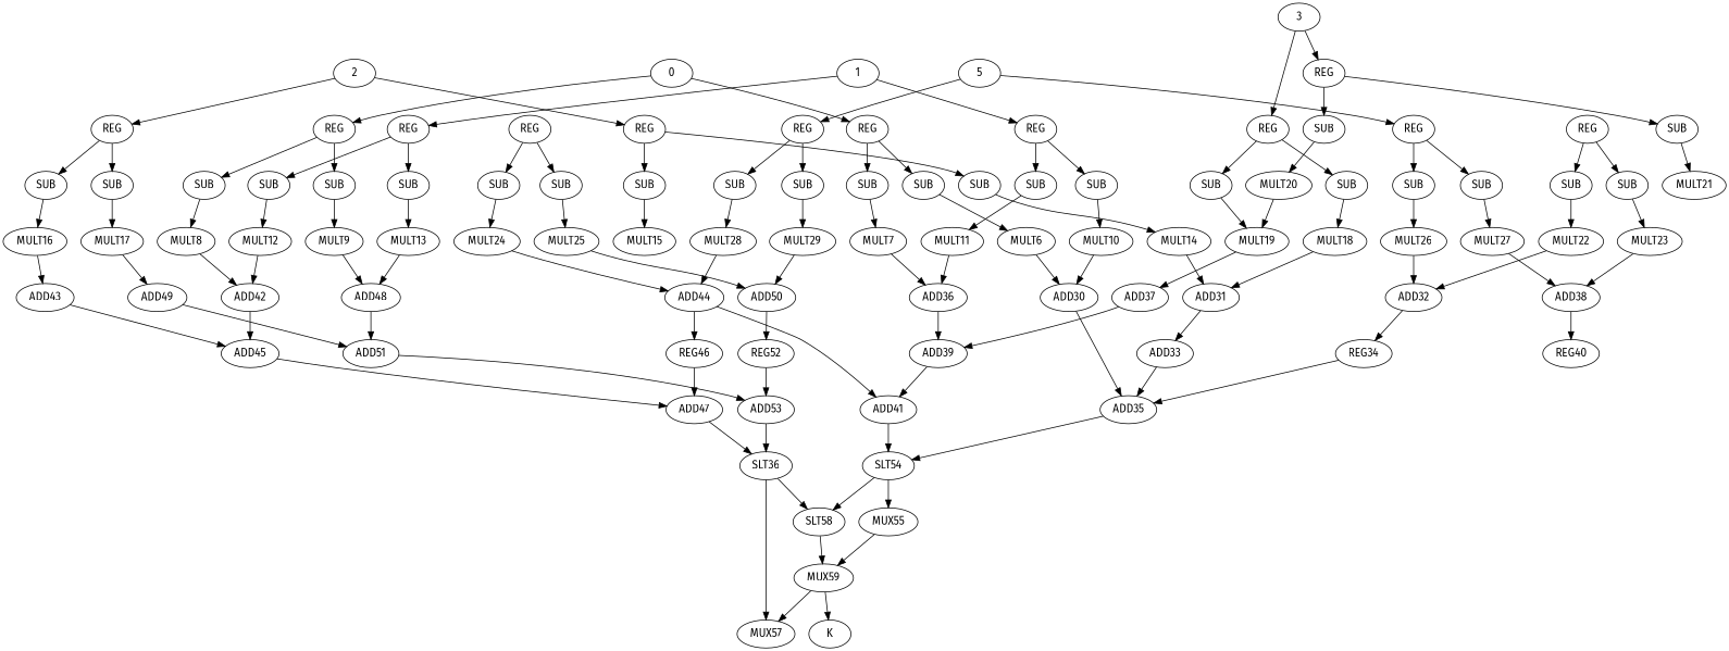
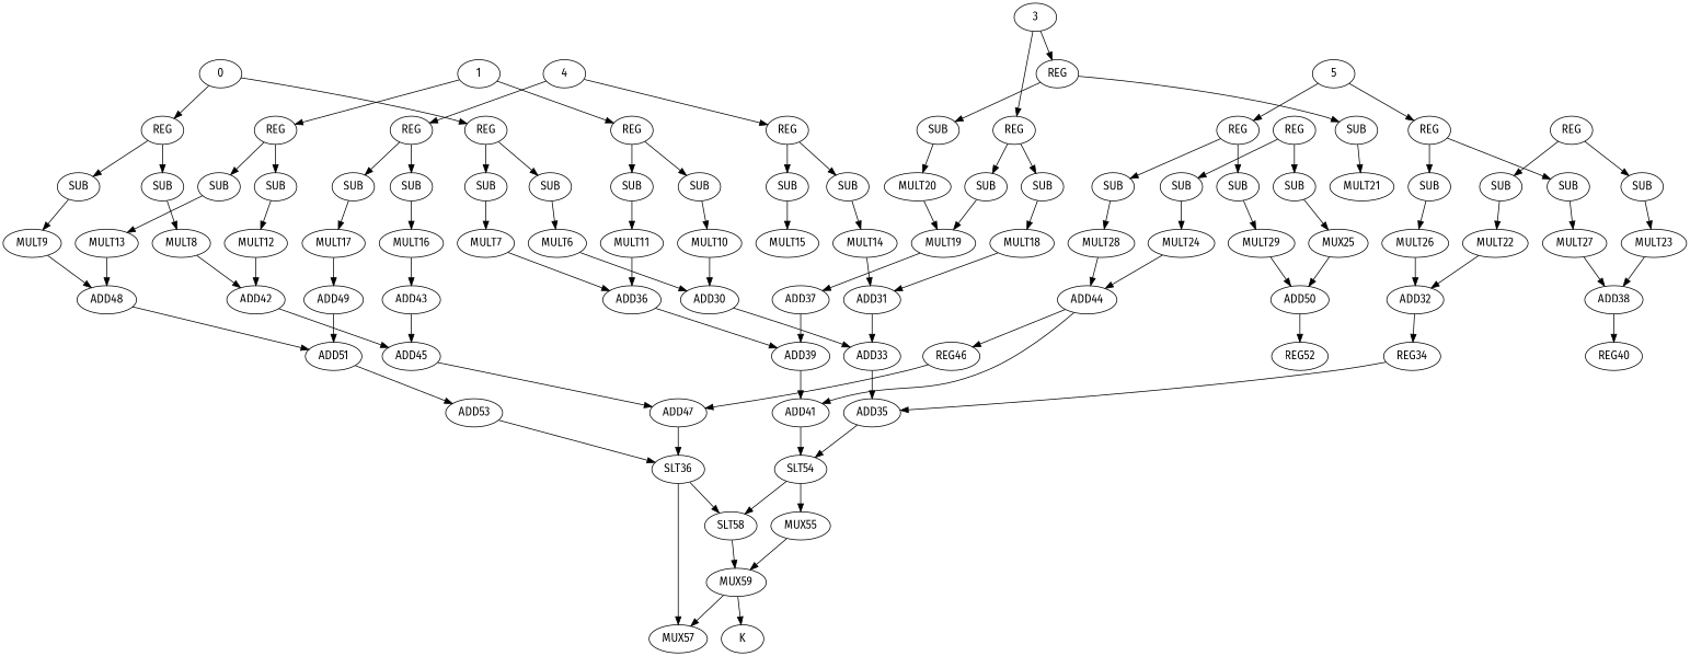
  strict digraph {
    fontname="Fira Sans"
    node [fontname="Fira Sans"]
    edge [fontname="Fira Sans"]
    n1 [label=REG]
    n2 [label=SUB]
    n3 [label=SUB]
    0
    n5 [label=REG]
    n6 [label=SUB]
    n7 [label=SUB]
    n8 [label=MULT6]
    n9 [label=ADD30]
    n10 [label=ADD33]
    n11 [label=MULT7]
    n12 [label=ADD36]
    n13 [label=ADD39]
    n14 [label=MULT8]
    n15 [label=ADD42]
    n16 [label=ADD45]
    n17 [label=MULT9]
    n18 [label=ADD48]
    n19 [label=ADD51]
    n20 [label=REG]
    n21 [label=SUB]
    n22 [label=SUB]
    1
    n24 [label=REG]
    n25 [label=SUB]
    n26 [label=SUB]
    n27 [label=MULT10]
    n28 [label=MULT11]
    n29 [label=MULT12]
    n30 [label=MULT13]
    n31 [label=REG]
    n32 [label=SUB]
    n33 [label=SUB]
-   2
+   2 [label=4]
    n35 [label=REG]
    n36 [label=SUB]
    n37 [label=SUB]
    n38 [label=MULT14]
    n39 [label=ADD31]
    n40 [label=MULT15]
    n41 [label=ADD37]
    n42 [label=MULT16]
    n43 [label=ADD43]
    n44 [label=MULT17]
    n45 [label=ADD49]
    n46 [label=REG]
    n47 [label=SUB]
    n48 [label=SUB]
    3
    n50 [label=REG]
    n51 [label=SUB]
    n52 [label=SUB]
    n53 [label=MULT18]
    n54 [label=MULT19]
    n55 [label=MULT20]
    n56 [label=MULT21]
    n57 [label=REG]
    n58 [label=SUB]
    n59 [label=SUB]
    n60 [label=REG]
    n61 [label=SUB]
    n62 [label=SUB]
    n63 [label=MULT22]
    n64 [label=ADD32]
    n65 [label=REG34]
    n66 [label=MULT23]
    n67 [label=ADD38]
    n68 [label=REG40]
    n69 [label=MULT24]
    n70 [label=ADD44]
    n71 [label=ADD41]
    n72 [label=REG46]
-   n73 [label=MULT25]
+   n73 [label=MUX25]
    n74 [label=ADD50]
    n75 [label=REG52]
    n76 [label=REG]
    n77 [label=SUB]
    n78 [label=SUB]
    5
    n80 [label=REG]
    n81 [label=SUB]
    n82 [label=SUB]
    n83 [label=MULT26]
    n84 [label=MULT27]
    n85 [label=MULT28]
    n86 [label=MULT29]
    n87 [label=ADD35]
    n88 [label=SLT54]
    n89 [label=MUX55]
    n90 [label=SLT58]
    n91 [label=ADD47]
    n92 [label=SLT36]
    n93 [label=MUX57]
    n94 [label=ADD53]
    n95 [label=MUX59]
    n96 [label=K]
    n1 -> n2
    n1 -> n3
    n2 -> n8
    n3 -> n11
    0 -> n1
    0 -> n5
    n5 -> n6
    n5 -> n7
    n6 -> n14
    n7 -> n17
    n8 -> n9
-   n9 -> n87
+   n9 -> n10
    n10 -> n87
    n11 -> n12
    n12 -> n13
    n13 -> n71
    n14 -> n15
    n15 -> n16
    n16 -> n91
    n17 -> n18
    n18 -> n19
    n19 -> n94
    n20 -> n21
    n20 -> n22
    n21 -> n27
    n22 -> n28
    1 -> n20
    1 -> n24
    n24 -> n25
    n24 -> n26
    n25 -> n29
    n26 -> n30
    n27 -> n9
    n28 -> n12
    n29 -> n15
    n30 -> n18
    n31 -> n32
    n31 -> n33
    n32 -> n38
    n33 -> n40
    2 -> n31
    2 -> n35
    n35 -> n36
    n35 -> n37
    n36 -> n42
    n37 -> n44
    n38 -> n39
    n39 -> n10
    n41 -> n13
    n42 -> n43
    n43 -> n16
    n44 -> n45
    n45 -> n19
    n46 -> n47
    n46 -> n48
    n47 -> n53
    n48 -> n54
    3 -> n46
    3 -> n50
    n50 -> n51
    n50 -> n52
    n51 -> n55
    n52 -> n56
    n53 -> n39
    n54 -> n41
    n55 -> n54
    n57 -> n58
    n57 -> n59
    n58 -> n63
    n59 -> n66
    n60 -> n61
    n60 -> n62
    n61 -> n69
    n62 -> n73
    n63 -> n64
    n64 -> n65
    n65 -> n87
    n66 -> n67
    n67 -> n68
    n69 -> n70
    n70 -> n71
    n70 -> n72
    n71 -> n88
    n72 -> n91
    n73 -> n74
    n74 -> n75
-   n75 -> n94
    n76 -> n77
    n76 -> n78
    n77 -> n83
    n78 -> n84
    5 -> n76
    5 -> n80
    n80 -> n81
    n80 -> n82
    n81 -> n85
    n82 -> n86
    n83 -> n64
    n84 -> n67
    n85 -> n70
    n86 -> n74
    n87 -> n88
    n88 -> n89
    n88 -> n90
    n89 -> n95
    n90 -> n95
    n91 -> n92
    n92 -> n90
    n92 -> n93
    n94 -> n92
    n95 -> n93
    n95 -> n96
  }
